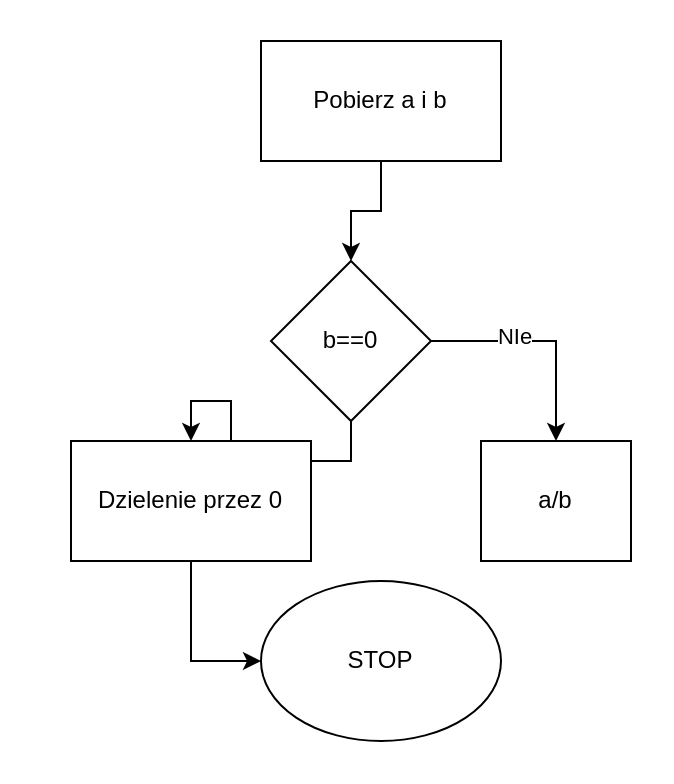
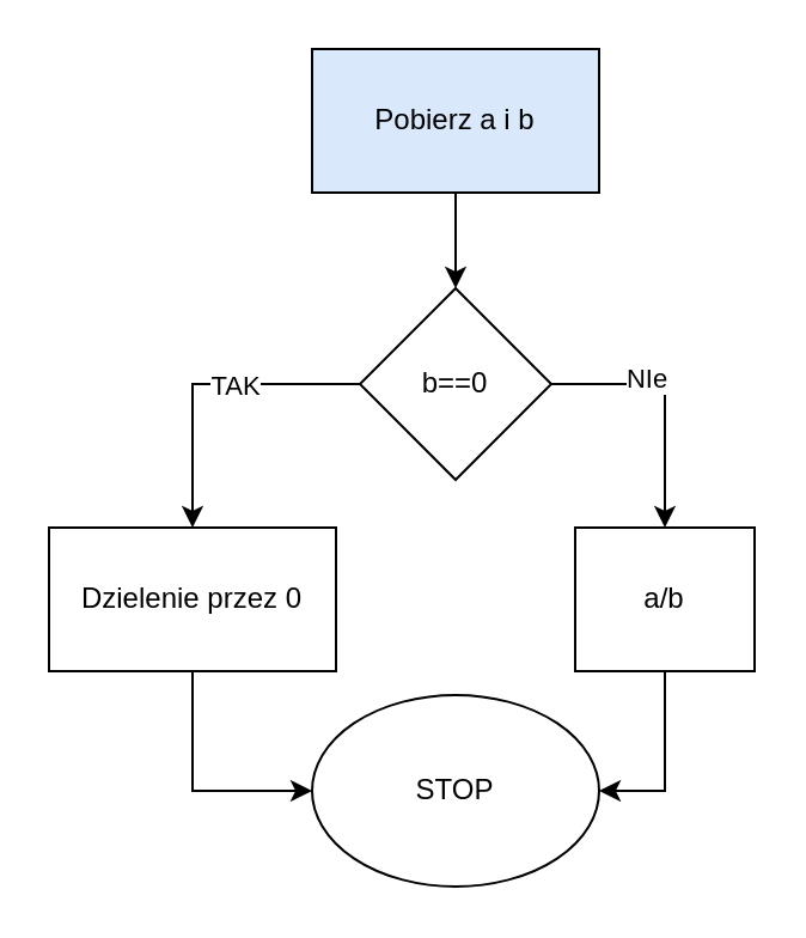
  <mxCell id="0" />
  <mxCell id="1" parent="0" />
  <mxCell id="2" style="edgeStyle=orthogonalEdgeStyle;rounded=0;orthogonalLoop=1;jettySize=auto;html=1;entryX=0.5;entryY=0;entryDx=0;entryDy=0;" edge="1" parent="1" source="3" target="8"><mxGeometry relative="1" as="geometry" /></mxCell>
- <mxCell id="3" value="Pobierz a i b" style="rounded=0;whiteSpace=wrap;html=1;" vertex="1" parent="1"><mxGeometry x="130" y="20" width="120" height="60" as="geometry" /></mxCell>
+ <mxCell id="3" value="Pobierz a i b" style="rounded=0;whiteSpace=wrap;html=1;fillColor=#dae8fc;" vertex="1" parent="1"><mxGeometry x="130" y="20" width="120" height="60" as="geometry" /></mxCell>
  <mxCell id="4" style="edgeStyle=orthogonalEdgeStyle;rounded=0;orthogonalLoop=1;jettySize=auto;html=1;entryX=0.5;entryY=0;entryDx=0;entryDy=0;" edge="1" parent="1" source="8" target="10"><mxGeometry relative="1" as="geometry" /></mxCell>
  <mxCell id="5" value="TAK" style="edgeLabel;html=1;align=center;verticalAlign=middle;resizable=0;points=[];" vertex="1" connectable="0" parent="4"><mxGeometry x="-0.185" relative="1" as="geometry"><mxPoint as="offset" /></mxGeometry></mxCell>
  <mxCell id="6" style="edgeStyle=orthogonalEdgeStyle;rounded=0;orthogonalLoop=1;jettySize=auto;html=1;entryX=0.5;entryY=0;entryDx=0;entryDy=0;" edge="1" parent="1" source="8" target="12"><mxGeometry relative="1" as="geometry" /></mxCell>
  <mxCell id="7" value="NIe" style="edgeLabel;html=1;align=center;verticalAlign=middle;resizable=0;points=[];" vertex="1" connectable="0" parent="6"><mxGeometry x="-0.271" y="3" relative="1" as="geometry"><mxPoint as="offset" /></mxGeometry></mxCell>
- <mxCell id="8" value="b==0" style="rhombus;whiteSpace=wrap;html=1;" vertex="1" parent="1"><mxGeometry x="135" y="130" width="80" height="80" as="geometry" /></mxCell>
+ <mxCell id="8" value="b==0" style="rhombus;whiteSpace=wrap;html=1;" vertex="1" parent="1"><mxGeometry x="150" y="120" width="80" height="80" as="geometry" /></mxCell>
  <mxCell id="9" style="edgeStyle=orthogonalEdgeStyle;rounded=0;orthogonalLoop=1;jettySize=auto;html=1;entryX=0;entryY=0.5;entryDx=0;entryDy=0;exitX=0.5;exitY=1;exitDx=0;exitDy=0;" edge="1" parent="1" source="10" target="13"><mxGeometry relative="1" as="geometry" /></mxCell>
- <mxCell id="10" value="Dzielenie przez 0" style="rounded=0;whiteSpace=wrap;html=1;" vertex="1" parent="1"><mxGeometry x="35" y="220" width="120" height="60" as="geometry" /></mxCell>
+ <mxCell id="10" value="Dzielenie przez 0" style="rounded=0;whiteSpace=wrap;html=1;" vertex="1" parent="1"><mxGeometry x="20" y="220" width="120" height="60" as="geometry" /></mxCell>
+ <mxCell id="11" style="edgeStyle=orthogonalEdgeStyle;rounded=0;orthogonalLoop=1;jettySize=auto;html=1;entryX=1;entryY=0.5;entryDx=0;entryDy=0;" edge="1" parent="1" source="12" target="13"><mxGeometry relative="1" as="geometry" /></mxCell>
  <mxCell id="12" value="a/b" style="rounded=0;whiteSpace=wrap;html=1;" vertex="1" parent="1"><mxGeometry x="240" y="220" width="75" height="60" as="geometry" /></mxCell>
  <mxCell id="13" value="STOP" style="ellipse;whiteSpace=wrap;html=1;" vertex="1" parent="1"><mxGeometry x="130" y="290" width="120" height="80" as="geometry" /></mxCell>
